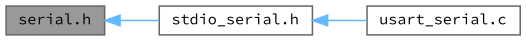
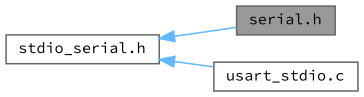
  digraph {
    fontname="Source Code Pro"
    rankdir=LR
    node [color=grey40 fillcolor=white fontname="Source Code Pro" fontsize=10 shape=box style=filled]
    edge [color=steelblue1 dir=back fontname="Source Code Pro" fontsize=10 labelfontname=FreeSans labelfontsize=10 style=solid]
    n1 [color=gray40 fillcolor=grey60 fontcolor=black height=0.2 label="serial.h" width=0.4]
    n2 [height=0.2 label="stdio_serial.h" width=0.4]
-   n3 [height=0.2 label="usart_serial.c" width=0.4]
-   n1 -> n2
+   n3 [height=0.2 label="usart_stdio.c" width=0.4]
+   n2 -> n1
    n2 -> n3
  }
